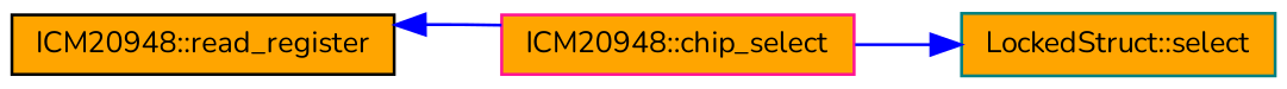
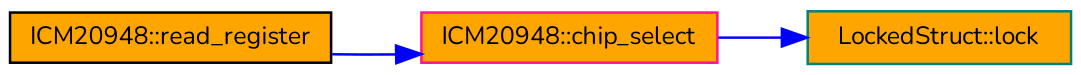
  digraph {
    fontname=Nunito
    rankdir=LR
    node [fillcolor=orange fontname=Nunito fontsize=10 shape=record style=filled]
    edge [color=blue fontname=Nunito fontsize=10 labelfontname=Helvetica labelfontsize=10 style=solid]
    n1 [color=black fontcolor=black height=0.2 label="ICM20948::read_register" width=0.4]
    n2 [color=deeppink height=0.2 label="ICM20948::chip_select" width=0.4]
-   n3 [color=teal height=0.2 label="LockedStruct::select" width=0.4]
-   n2 -> n1
+   n3 [color=teal height=0.2 label="LockedStruct::lock" width=0.4]
+   n1 -> n2
    n2 -> n3
  }
